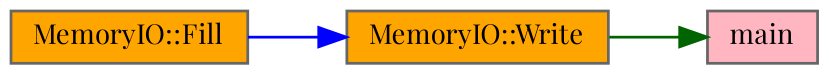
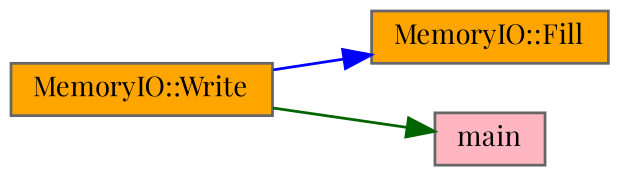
  digraph {
    fontname="Playfair Display"
    rankdir=RL
    node [color=grey40 fillcolor=orange fontname="Playfair Display" fontsize=10 shape=box style=filled]
    edge [dir=back fontname="Playfair Display" fontsize=10 labelfontname=Helvetica labelfontsize=10 style=solid]
    n1 [color=gray40 fontcolor=black height=0.2 label="MemoryIO::Write" width=0.4]
    n2 [height=0.2 label="MemoryIO::Fill" width=0.4]
    n3 [fillcolor=lightpink height=0.2 label=main width=0.4]
-   n1 -> n2 [color=blue]
+   n2 -> n1 [color=blue]
    n3 -> n1 [color=darkgreen]
  }
